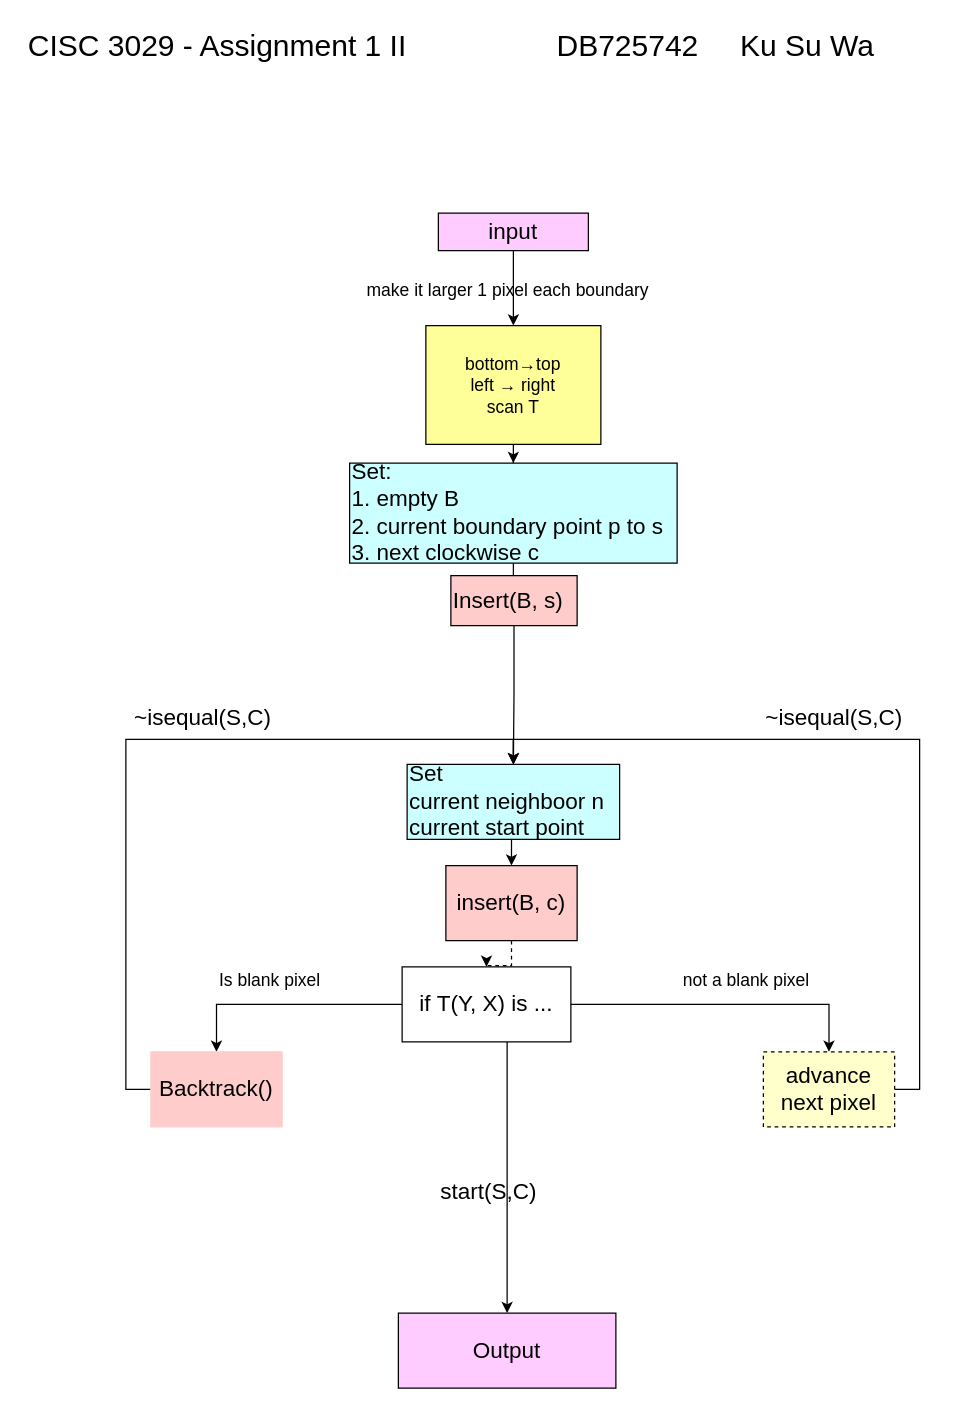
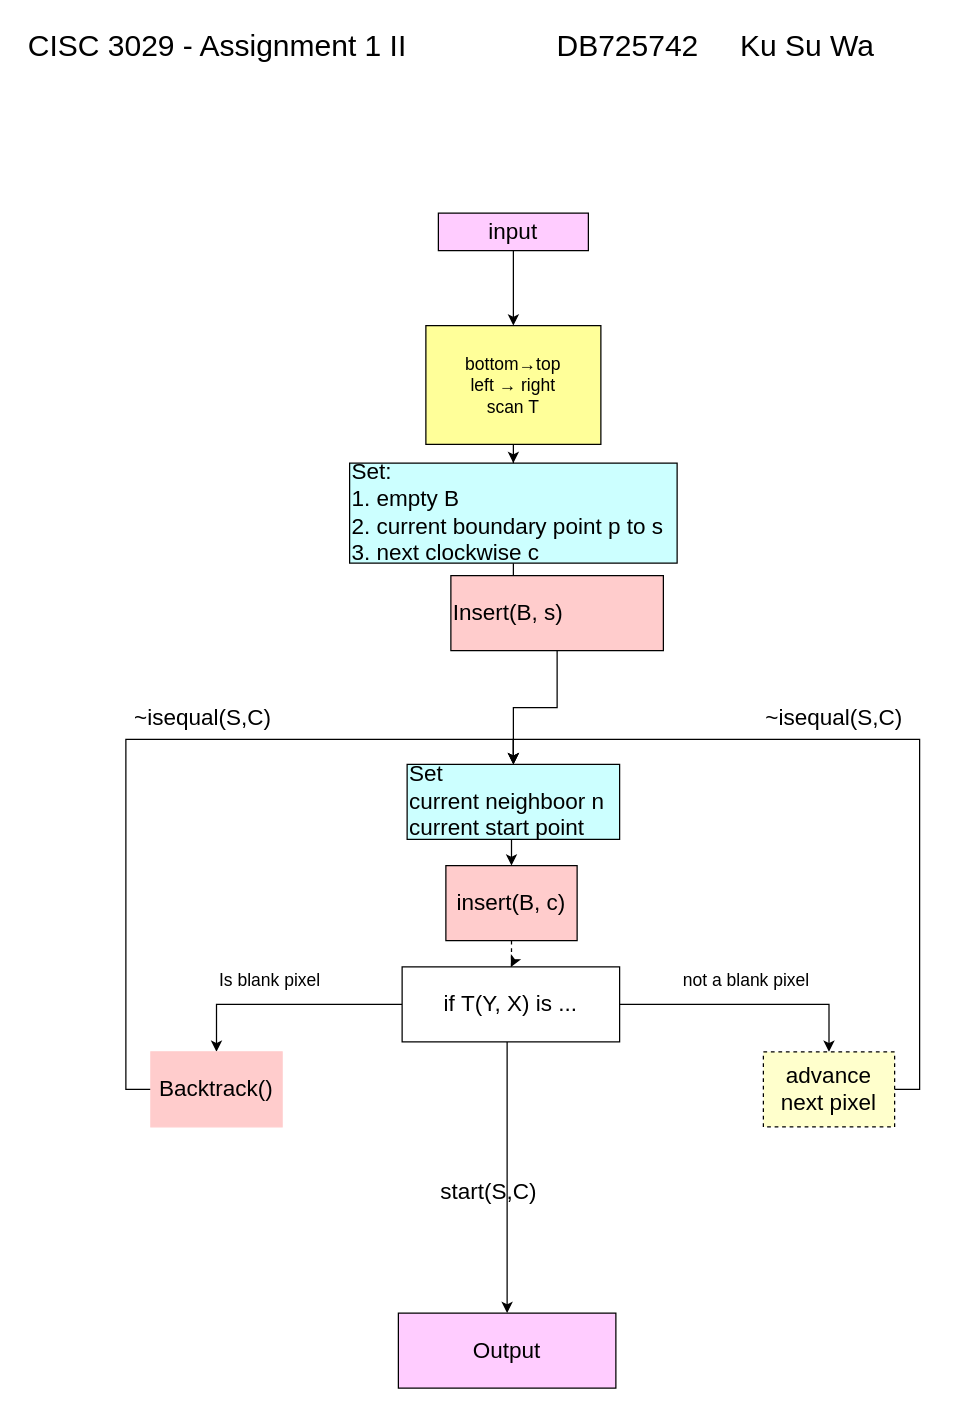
  <mxCell id="0" />
  <mxCell id="1" parent="0" />
  <mxCell id="2" value="" style="edgeStyle=orthogonalEdgeStyle;rounded=0;orthogonalLoop=1;jettySize=auto;html=1;" edge="1" parent="1" source="3" target="5"><mxGeometry relative="1" as="geometry" /></mxCell>
  <mxCell id="3" value="&lt;font style=&quot;font-size: 18px&quot;&gt;input&lt;/font&gt;" style="rounded=0;whiteSpace=wrap;html=1;fillColor=#FFCCFF;" parent="1" vertex="1"><mxGeometry x="350" y="170" width="120" height="30" as="geometry" /></mxCell>
  <mxCell id="4" value="" style="edgeStyle=orthogonalEdgeStyle;rounded=0;orthogonalLoop=1;jettySize=auto;html=1;" edge="1" parent="1" source="5" target="7"><mxGeometry relative="1" as="geometry" /></mxCell>
  <mxCell id="5" value="&lt;font style=&quot;font-size: 14px&quot;&gt;bottom→top&lt;br&gt;left → right&lt;br&gt;scan T&lt;/font&gt;" style="rounded=0;whiteSpace=wrap;html=1;fillColor=#FFFF99;" vertex="1" parent="1"><mxGeometry x="340" y="260" width="140" height="95" as="geometry" /></mxCell>
  <mxCell id="6" value="" style="edgeStyle=orthogonalEdgeStyle;rounded=0;orthogonalLoop=1;jettySize=auto;html=1;" edge="1" parent="1" source="7" target="9"><mxGeometry relative="1" as="geometry" /></mxCell>
  <mxCell id="7" value="&lt;font style=&quot;font-size: 18px&quot;&gt;Set:&lt;br&gt;&lt;font&gt;1. empty B&lt;/font&gt;&lt;br&gt;&lt;font&gt;2. &lt;/font&gt;&lt;font&gt;current boundary point p to s&lt;br&gt;&lt;/font&gt;3. next clockwise c&lt;/font&gt;" style="rounded=0;whiteSpace=wrap;html=1;fillColor=#CCFFFF;align=left;" vertex="1" parent="1"><mxGeometry x="279" y="370" width="262" height="80" as="geometry" /></mxCell>
  <mxCell id="8" value="" style="edgeStyle=orthogonalEdgeStyle;rounded=0;orthogonalLoop=1;jettySize=auto;html=1;" edge="1" parent="1" source="9" target="11"><mxGeometry relative="1" as="geometry" /></mxCell>
- <mxCell id="9" value="&lt;font style=&quot;font-size: 18px&quot;&gt;Insert(B, s)&lt;/font&gt;" style="rounded=0;whiteSpace=wrap;html=1;fillColor=#FFCCCC;align=left;" vertex="1" parent="1"><mxGeometry x="360" y="460" width="101" height="40" as="geometry" /></mxCell>
+ <mxCell id="9" value="&lt;font style=&quot;font-size: 18px&quot;&gt;Insert(B, s)&lt;/font&gt;" style="rounded=0;whiteSpace=wrap;html=1;fillColor=#FFCCCC;align=left;" vertex="1" parent="1"><mxGeometry x="360" y="460" width="170" height="60" as="geometry" /></mxCell>
  <mxCell id="10" style="edgeStyle=orthogonalEdgeStyle;rounded=0;orthogonalLoop=1;jettySize=auto;html=1;exitX=0.5;exitY=1;exitDx=0;exitDy=0;entryX=0.5;entryY=0;entryDx=0;entryDy=0;" edge="1" parent="1" source="11" target="13"><mxGeometry relative="1" as="geometry" /></mxCell>
  <mxCell id="11" value="&lt;font style=&quot;font-size: 18px&quot;&gt;Set&lt;br&gt;current neighboor n&lt;br&gt;current start point&lt;br&gt;&lt;/font&gt;" style="rounded=0;whiteSpace=wrap;html=1;fillColor=#CCFFFF;align=left;" vertex="1" parent="1"><mxGeometry x="325" y="611" width="170" height="60" as="geometry" /></mxCell>
  <mxCell id="12" value="" style="edgeStyle=orthogonalEdgeStyle;rounded=0;orthogonalLoop=1;jettySize=auto;html=1;dashed=1;" edge="1" parent="1" source="13" target="17"><mxGeometry relative="1" as="geometry" /></mxCell>
  <mxCell id="13" value="&lt;font style=&quot;font-size: 18px&quot;&gt;insert(B, c)&lt;br&gt;&lt;/font&gt;" style="rounded=0;whiteSpace=wrap;html=1;fillColor=#FFCCCC;align=center;" vertex="1" parent="1"><mxGeometry x="356" y="692" width="105" height="60" as="geometry" /></mxCell>
  <mxCell id="14" style="edgeStyle=orthogonalEdgeStyle;rounded=0;orthogonalLoop=1;jettySize=auto;html=1;exitX=1;exitY=0.5;exitDx=0;exitDy=0;entryX=0.5;entryY=0;entryDx=0;entryDy=0;" edge="1" parent="1" source="17" target="20"><mxGeometry relative="1" as="geometry" /></mxCell>
  <mxCell id="15" style="edgeStyle=orthogonalEdgeStyle;rounded=0;orthogonalLoop=1;jettySize=auto;html=1;exitX=0;exitY=0.5;exitDx=0;exitDy=0;entryX=0.5;entryY=0;entryDx=0;entryDy=0;" edge="1" parent="1" source="17" target="22"><mxGeometry relative="1" as="geometry" /></mxCell>
  <mxCell id="16" value="" style="edgeStyle=orthogonalEdgeStyle;rounded=0;orthogonalLoop=1;jettySize=auto;html=1;" edge="1" parent="1" source="17" target="18"><mxGeometry relative="1" as="geometry"><Array as="points"><mxPoint x="405" y="850" /><mxPoint x="405" y="850" /></Array></mxGeometry></mxCell>
- <mxCell id="17" value="&lt;font style=&quot;font-size: 18px&quot;&gt;if&amp;nbsp;T(Y, X) is ...&lt;br&gt;&lt;/font&gt;" style="rounded=0;whiteSpace=wrap;html=1;fillColor=#FFFFFF;align=center;" vertex="1" parent="1"><mxGeometry x="321" y="773" width="135" height="60" as="geometry" /></mxCell>
+ <mxCell id="17" value="&lt;font style=&quot;font-size: 18px&quot;&gt;if&amp;nbsp;T(Y, X) is ...&lt;br&gt;&lt;/font&gt;" style="rounded=0;whiteSpace=wrap;html=1;fillColor=#FFFFFF;align=center;" vertex="1" parent="1"><mxGeometry x="321" y="773" width="174" height="60" as="geometry" /></mxCell>
  <mxCell id="18" value="&lt;font style=&quot;font-size: 18px&quot;&gt;Output&lt;br&gt;&lt;/font&gt;" style="rounded=0;whiteSpace=wrap;html=1;fillColor=#FFCCFF;align=center;" vertex="1" parent="1"><mxGeometry x="318" y="1050" width="174" height="60" as="geometry" /></mxCell>
  <mxCell id="19" style="edgeStyle=orthogonalEdgeStyle;rounded=0;orthogonalLoop=1;jettySize=auto;html=1;exitX=1;exitY=0.5;exitDx=0;exitDy=0;entryX=0.5;entryY=0;entryDx=0;entryDy=0;" edge="1" parent="1" source="20" target="11"><mxGeometry relative="1" as="geometry" /></mxCell>
  <mxCell id="20" value="&lt;font style=&quot;font-size: 18px&quot;&gt;advance next pixel&lt;br&gt;&lt;/font&gt;" style="rounded=0;whiteSpace=wrap;html=1;fillColor=#FFFFCC;align=center;dashed=1;" vertex="1" parent="1"><mxGeometry x="610" y="841" width="105" height="60" as="geometry" /></mxCell>
  <mxCell id="21" style="edgeStyle=orthogonalEdgeStyle;rounded=0;orthogonalLoop=1;jettySize=auto;html=1;exitX=0;exitY=0.5;exitDx=0;exitDy=0;entryX=0.5;entryY=0;entryDx=0;entryDy=0;" edge="1" parent="1" source="22" target="11"><mxGeometry relative="1" as="geometry" /></mxCell>
  <mxCell id="22" value="&lt;font style=&quot;font-size: 18px&quot;&gt;Backtrack()&lt;br&gt;&lt;/font&gt;" style="rounded=0;whiteSpace=wrap;html=1;fillColor=#FFCCCC;align=center;strokeColor=#FFCCCC;" vertex="1" parent="1"><mxGeometry x="120" y="841" width="105" height="60" as="geometry" /></mxCell>
  <mxCell id="23" value="&lt;font style=&quot;font-size: 24px&quot;&gt;CISC 3029 - Assignment 1 II&lt;/font&gt;" style="text;html=1;resizable=0;points=[];autosize=1;align=left;verticalAlign=top;spacingTop=-4;" parent="1" vertex="1"><mxGeometry x="20" y="20" width="320" height="20" as="geometry" /></mxCell>
  <mxCell id="24" value="&lt;font style=&quot;font-size: 24px&quot;&gt;DB725742&amp;nbsp; &amp;nbsp; &amp;nbsp;Ku Su Wa&lt;/font&gt;" style="text;html=1;resizable=0;points=[];autosize=1;align=left;verticalAlign=top;spacingTop=-4;" parent="1" vertex="1"><mxGeometry x="443" y="20" width="270" height="20" as="geometry" /></mxCell>
- <mxCell id="25" value="&lt;font style=&quot;font-size: 14px&quot;&gt;make it larger 1 pixel each boundary&lt;/font&gt;" style="text;html=1;resizable=0;points=[];autosize=1;align=left;verticalAlign=top;spacingTop=-4;" vertex="1" parent="1"><mxGeometry x="290.5" y="221" width="240" height="20" as="geometry" /></mxCell>
  <mxCell id="26" value="&lt;font style=&quot;font-size: 14px&quot;&gt;Is blank pixel&lt;/font&gt;" style="text;html=1;resizable=0;points=[];autosize=1;align=left;verticalAlign=top;spacingTop=-4;" vertex="1" parent="1"><mxGeometry x="172.5" y="773" width="100" height="20" as="geometry" /></mxCell>
  <mxCell id="27" value="&lt;font style=&quot;font-size: 14px&quot;&gt;not a blank pixel&lt;/font&gt;" style="text;html=1;resizable=0;points=[];autosize=1;align=left;verticalAlign=top;spacingTop=-4;" vertex="1" parent="1"><mxGeometry x="543.5" y="773" width="120" height="20" as="geometry" /></mxCell>
  <mxCell id="28" value="&lt;font style=&quot;font-size: 18px&quot;&gt;~isequal(S,C)&lt;/font&gt;" style="text;html=1;resizable=0;points=[];autosize=1;align=left;verticalAlign=top;spacingTop=-4;" vertex="1" parent="1"><mxGeometry x="105" y="561" width="130" height="20" as="geometry" /></mxCell>
  <mxCell id="29" value="&lt;span style=&quot;font-size: 18px&quot;&gt;~isequal(S,C)&lt;/span&gt;" style="text;html=1;resizable=0;points=[];autosize=1;align=left;verticalAlign=top;spacingTop=-4;" vertex="1" parent="1"><mxGeometry x="610" y="561" width="130" height="20" as="geometry" /></mxCell>
  <mxCell id="30" value="&lt;span style=&quot;font-size: 18px&quot;&gt;start(S,C)&lt;/span&gt;" style="text;html=1;resizable=0;points=[];autosize=1;align=left;verticalAlign=top;spacingTop=-4;" vertex="1" parent="1"><mxGeometry x="350" y="940" width="110" height="20" as="geometry" /></mxCell>
